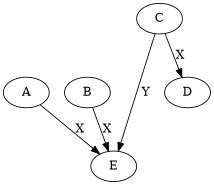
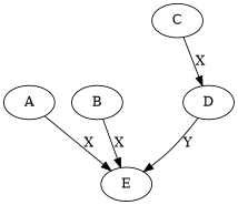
  digraph {
    A
    E
    B
    C
    D
    A -> E [label=X]
    B -> E [label=X]
    C -> D [label=X]
-   C -> E [label=Y]
+   D -> E [label=Y]
  }
